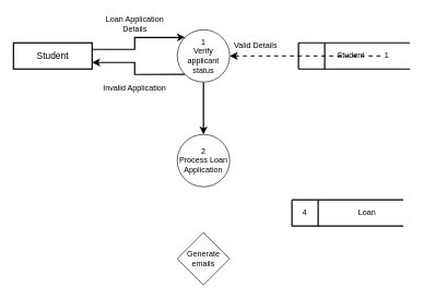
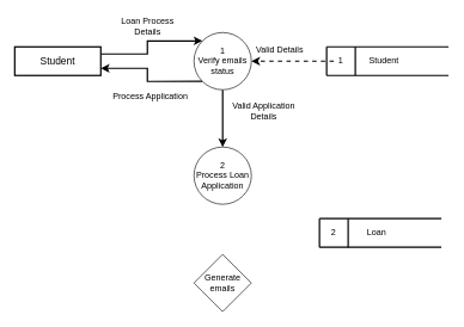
  <mxCell id="0" />
  <mxCell id="1" parent="0" />
  <mxCell id="2" style="edgeStyle=orthogonalEdgeStyle;rounded=0;orthogonalLoop=1;jettySize=auto;html=1;entryX=0.5;entryY=0;entryDx=0;entryDy=0;strokeWidth=2;" edge="1" parent="1" source="4" target="5"><mxGeometry relative="1" as="geometry" /></mxCell>
  <mxCell id="3" style="edgeStyle=orthogonalEdgeStyle;rounded=0;orthogonalLoop=1;jettySize=auto;html=1;exitX=0;exitY=1;exitDx=0;exitDy=0;entryX=1;entryY=0.75;entryDx=0;entryDy=0;strokeWidth=2;" edge="1" parent="1" source="4" target="8"><mxGeometry relative="1" as="geometry" /></mxCell>
- <mxCell id="4" value="1&lt;br&gt;Verify applicant status" style="ellipse;whiteSpace=wrap;html=1;aspect=fixed;" vertex="1" parent="1"><mxGeometry x="270" y="45" width="80" height="80" as="geometry" /></mxCell>
+ <mxCell id="4" value="1&lt;br&gt;Verify emails status" style="ellipse;whiteSpace=wrap;html=1;aspect=fixed;" vertex="1" parent="1"><mxGeometry x="270" y="45" width="80" height="80" as="geometry" /></mxCell>
  <mxCell id="5" value="2&lt;br&gt;Process Loan Application" style="ellipse;whiteSpace=wrap;html=1;aspect=fixed;" vertex="1" parent="1"><mxGeometry x="270" y="205" width="80" height="80" as="geometry" /></mxCell>
  <mxCell id="6" value="Generate emails" style="rhombus;whiteSpace=wrap;html=1;aspect=fixed;" vertex="1" parent="1"><mxGeometry x="270" y="355" width="80" height="80" as="geometry" /></mxCell>
  <mxCell id="7" style="edgeStyle=orthogonalEdgeStyle;rounded=0;orthogonalLoop=1;jettySize=auto;html=1;entryX=0;entryY=0;entryDx=0;entryDy=0;strokeWidth=2;exitX=1;exitY=0.25;exitDx=0;exitDy=0;" edge="1" parent="1" source="8" target="4"><mxGeometry relative="1" as="geometry" /></mxCell>
  <mxCell id="8" value="Student" style="strokeWidth=2;whiteSpace=wrap;html=1;align=center;fontSize=14;" vertex="1" parent="1"><mxGeometry x="20" y="65" width="120" height="40" as="geometry" /></mxCell>
  <mxCell id="9" value="" style="group" vertex="1" connectable="0" parent="1"><mxGeometry x="455" y="65" width="170" height="40" as="geometry" /></mxCell>
  <mxCell id="10" value="" style="endArrow=none;html=1;strokeWidth=2;" edge="1" parent="9"><mxGeometry width="50" height="50" relative="1" as="geometry"><mxPoint y="40" as="sourcePoint" /><mxPoint as="targetPoint" /></mxGeometry></mxCell>
  <mxCell id="11" value="" style="endArrow=none;html=1;strokeWidth=2;" edge="1" parent="9"><mxGeometry width="50" height="50" relative="1" as="geometry"><mxPoint as="sourcePoint" /><mxPoint x="170" as="targetPoint" /></mxGeometry></mxCell>
  <mxCell id="12" value="" style="endArrow=none;html=1;strokeWidth=2;" edge="1" parent="9"><mxGeometry width="50" height="50" relative="1" as="geometry"><mxPoint y="40" as="sourcePoint" /><mxPoint x="170" y="40" as="targetPoint" /></mxGeometry></mxCell>
  <mxCell id="13" value="" style="endArrow=none;html=1;strokeWidth=2;" edge="1" parent="9"><mxGeometry width="50" height="50" relative="1" as="geometry"><mxPoint x="40" y="40" as="sourcePoint" /><mxPoint x="40" as="targetPoint" /></mxGeometry></mxCell>
  <mxCell id="14" value="Student" style="text;html=1;strokeColor=none;fillColor=none;align=center;verticalAlign=middle;whiteSpace=wrap;rounded=0;" vertex="1" parent="9"><mxGeometry x="60" y="10" width="40" height="20" as="geometry" /></mxCell>
- <mxCell id="15" value="1" style="text;html=1;strokeColor=none;fillColor=none;align=center;verticalAlign=middle;whiteSpace=wrap;rounded=0;" vertex="1" parent="9"><mxGeometry x="125" y="10" width="20" height="20" as="geometry" /></mxCell>
+ <mxCell id="15" value="1" style="text;html=1;strokeColor=none;fillColor=none;align=center;verticalAlign=middle;whiteSpace=wrap;rounded=0;" vertex="1" parent="9"><mxGeometry x="10" y="10" width="20" height="20" as="geometry" /></mxCell>
  <mxCell id="16" value="" style="group" vertex="1" connectable="0" parent="1"><mxGeometry x="445" y="305" width="170" height="40" as="geometry" /></mxCell>
  <mxCell id="17" value="" style="endArrow=none;html=1;strokeWidth=2;" edge="1" parent="16"><mxGeometry width="50" height="50" relative="1" as="geometry"><mxPoint y="40" as="sourcePoint" /><mxPoint as="targetPoint" /></mxGeometry></mxCell>
  <mxCell id="18" value="" style="endArrow=none;html=1;strokeWidth=2;" edge="1" parent="16"><mxGeometry width="50" height="50" relative="1" as="geometry"><mxPoint as="sourcePoint" /><mxPoint x="170" as="targetPoint" /></mxGeometry></mxCell>
  <mxCell id="19" value="" style="endArrow=none;html=1;strokeWidth=2;" edge="1" parent="16"><mxGeometry width="50" height="50" relative="1" as="geometry"><mxPoint y="40" as="sourcePoint" /><mxPoint x="170" y="40" as="targetPoint" /></mxGeometry></mxCell>
  <mxCell id="20" value="" style="endArrow=none;html=1;strokeWidth=2;" edge="1" parent="16"><mxGeometry width="50" height="50" relative="1" as="geometry"><mxPoint x="40" y="40" as="sourcePoint" /><mxPoint x="40" as="targetPoint" /></mxGeometry></mxCell>
- <mxCell id="21" value="Loan" style="text;html=1;strokeColor=none;fillColor=none;align=center;verticalAlign=middle;whiteSpace=wrap;rounded=0;" vertex="1" parent="16"><mxGeometry x="95" y="10" width="40" height="20" as="geometry" /></mxCell>
- <mxCell id="22" value="4" style="text;html=1;strokeColor=none;fillColor=none;align=center;verticalAlign=middle;whiteSpace=wrap;rounded=0;" vertex="1" parent="16"><mxGeometry x="10" y="10" width="20" height="20" as="geometry" /></mxCell>
- <mxCell id="23" value="Loan Application&lt;br&gt;Details" style="text;html=1;resizable=0;points=[];autosize=1;align=center;verticalAlign=top;spacingTop=-4;" vertex="1" parent="1"><mxGeometry x="155" y="20" width="100" height="30" as="geometry" /></mxCell>
+ <mxCell id="21" value="Loan" style="text;html=1;strokeColor=none;fillColor=none;align=center;verticalAlign=middle;whiteSpace=wrap;rounded=0;" vertex="1" parent="16"><mxGeometry x="60" y="10" width="40" height="20" as="geometry" /></mxCell>
+ <mxCell id="22" value="2" style="text;html=1;strokeColor=none;fillColor=none;align=center;verticalAlign=middle;whiteSpace=wrap;rounded=0;" vertex="1" parent="16"><mxGeometry x="10" y="10" width="20" height="20" as="geometry" /></mxCell>
+ <mxCell id="23" value="Loan Process&lt;br&gt;Details" style="text;html=1;resizable=0;points=[];autosize=1;align=center;verticalAlign=top;spacingTop=-4;" vertex="1" parent="1"><mxGeometry x="155" y="20" width="100" height="30" as="geometry" /></mxCell>
  <mxCell id="24" style="edgeStyle=orthogonalEdgeStyle;rounded=0;orthogonalLoop=1;jettySize=auto;html=1;strokeWidth=2;exitX=0;exitY=0.5;exitDx=0;exitDy=0;dashed=1;" edge="1" parent="1" source="15" target="4"><mxGeometry relative="1" as="geometry"><mxPoint x="450" y="75" as="sourcePoint" /></mxGeometry></mxCell>
  <mxCell id="25" value="Valid Details" style="text;html=1;resizable=0;points=[];autosize=1;align=left;verticalAlign=top;spacingTop=-4;" vertex="1" parent="1"><mxGeometry x="355" y="60" width="100" height="10" as="geometry" /></mxCell>
- <mxCell id="27" value="Invalid Application" style="text;html=1;resizable=0;points=[];autosize=1;align=left;verticalAlign=top;spacingTop=-4;" vertex="1" parent="1"><mxGeometry x="155" y="125" width="110" height="10" as="geometry" /></mxCell>
+ <mxCell id="26" value="Valid Application Details" style="text;html=1;strokeColor=none;fillColor=none;align=center;verticalAlign=middle;whiteSpace=wrap;rounded=0;" vertex="1" parent="1"><mxGeometry x="315" y="145" width="105" height="20" as="geometry" /></mxCell>
+ <mxCell id="27" value="Process Application" style="text;html=1;resizable=0;points=[];autosize=1;align=left;verticalAlign=top;spacingTop=-4;" vertex="1" parent="1"><mxGeometry x="155" y="125" width="110" height="10" as="geometry" /></mxCell>
